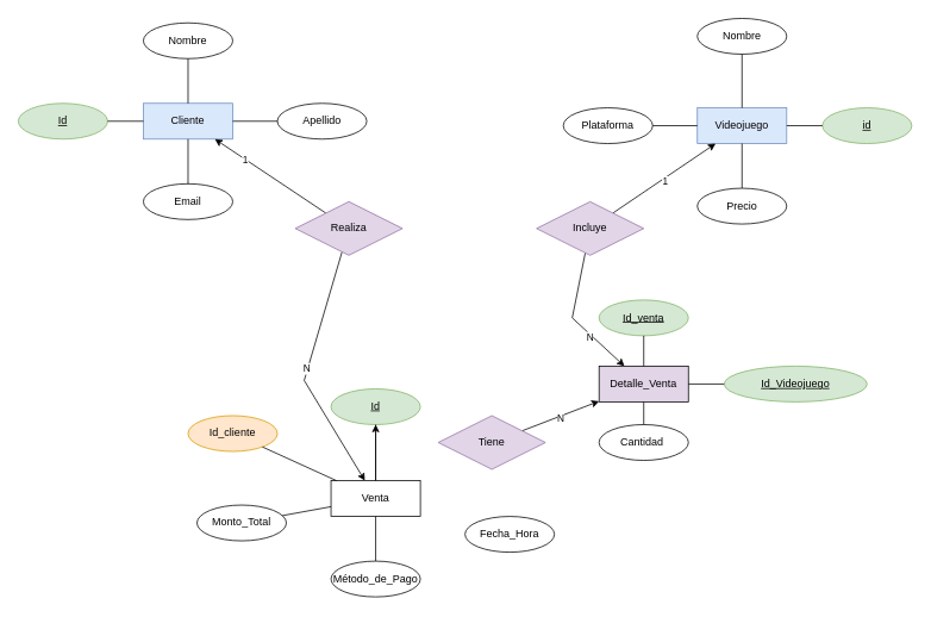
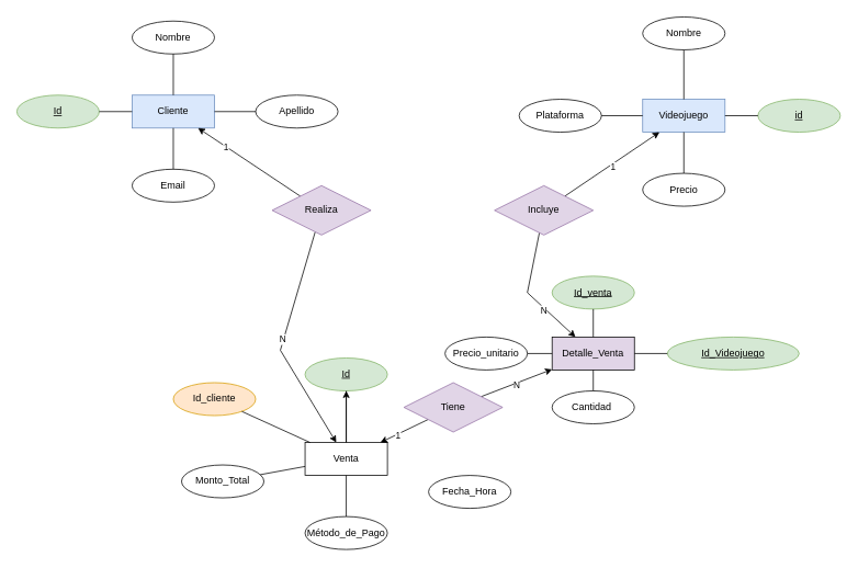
  <mxCell id="0" />
  <mxCell id="1" parent="0" />
  <mxCell id="2" value="" style="edgeStyle=orthogonalEdgeStyle;rounded=0;orthogonalLoop=1;jettySize=auto;html=1;" edge="1" parent="1" source="3" target="14"><mxGeometry relative="1" as="geometry" /></mxCell>
  <mxCell id="3" value="Venta" style="whiteSpace=wrap;html=1;align=center;" vertex="1" parent="1"><mxGeometry x="370" y="537.12" width="100" height="40" as="geometry" /></mxCell>
  <mxCell id="4" value="Videojuego" style="whiteSpace=wrap;html=1;align=center;fillColor=#dae8fc;strokeColor=#6c8ebf;" vertex="1" parent="1"><mxGeometry x="780" y="120" width="100" height="40" as="geometry" /></mxCell>
  <mxCell id="5" value="Cliente" style="whiteSpace=wrap;html=1;align=center;fillColor=#dae8fc;strokeColor=#6c8ebf;" vertex="1" parent="1"><mxGeometry x="160" y="115" width="100" height="40" as="geometry" /></mxCell>
  <mxCell id="6" value="Nombre" style="ellipse;whiteSpace=wrap;html=1;align=center;" vertex="1" parent="1"><mxGeometry x="160" y="25" width="100" height="40" as="geometry" /></mxCell>
  <mxCell id="7" value="Apellido" style="ellipse;whiteSpace=wrap;html=1;align=center;" vertex="1" parent="1"><mxGeometry x="310" y="115" width="100" height="40" as="geometry" /></mxCell>
  <mxCell id="8" value="Email" style="ellipse;whiteSpace=wrap;html=1;align=center;" vertex="1" parent="1"><mxGeometry x="160" y="205" width="100" height="40" as="geometry" /></mxCell>
  <mxCell id="9" value="Plataforma" style="ellipse;whiteSpace=wrap;html=1;align=center;" vertex="1" parent="1"><mxGeometry x="630" y="120" width="100" height="40" as="geometry" /></mxCell>
  <mxCell id="10" value="Nombre" style="ellipse;whiteSpace=wrap;html=1;align=center;" vertex="1" parent="1"><mxGeometry x="780" y="20" width="100" height="40" as="geometry" /></mxCell>
  <mxCell id="11" value="Precio" style="ellipse;whiteSpace=wrap;html=1;align=center;" vertex="1" parent="1"><mxGeometry x="780" y="210" width="100" height="40" as="geometry" /></mxCell>
  <mxCell id="12" value="Id" style="ellipse;whiteSpace=wrap;html=1;align=center;fontStyle=4;fillColor=#d5e8d4;strokeColor=#82b366;" vertex="1" parent="1"><mxGeometry x="20" y="115" width="100" height="40" as="geometry" /></mxCell>
  <mxCell id="13" value="id" style="ellipse;whiteSpace=wrap;html=1;align=center;fontStyle=4;fillColor=#d5e8d4;strokeColor=#82b366;" vertex="1" parent="1"><mxGeometry x="920" y="120" width="100" height="40" as="geometry" /></mxCell>
  <mxCell id="14" value="Id" style="ellipse;whiteSpace=wrap;html=1;align=center;fontStyle=4;fillColor=#d5e8d4;strokeColor=#82b366;" vertex="1" parent="1"><mxGeometry x="370" y="434.41" width="100" height="40" as="geometry" /></mxCell>
  <mxCell id="15" value="Método_de_Pago" style="ellipse;whiteSpace=wrap;html=1;align=center;" vertex="1" parent="1"><mxGeometry x="370" y="627.12" width="100" height="40" as="geometry" /></mxCell>
  <mxCell id="16" value="" style="endArrow=none;html=1;rounded=0;" edge="1" parent="1" source="11" target="4"><mxGeometry width="50" height="50" relative="1" as="geometry"><mxPoint x="1020" y="280" as="sourcePoint" /><mxPoint x="1070" y="230" as="targetPoint" /></mxGeometry></mxCell>
  <mxCell id="17" value="" style="endArrow=none;html=1;rounded=0;" edge="1" parent="1" source="13" target="4"><mxGeometry width="50" height="50" relative="1" as="geometry"><mxPoint x="1000" y="310" as="sourcePoint" /><mxPoint x="1000" y="260" as="targetPoint" /></mxGeometry></mxCell>
  <mxCell id="18" value="" style="endArrow=none;html=1;rounded=0;" edge="1" parent="1" source="4" target="10"><mxGeometry width="50" height="50" relative="1" as="geometry"><mxPoint x="830" y="110" as="sourcePoint" /><mxPoint x="830" y="60" as="targetPoint" /></mxGeometry></mxCell>
  <mxCell id="19" value="" style="endArrow=none;html=1;rounded=0;" edge="1" parent="1" source="4" target="9"><mxGeometry width="50" height="50" relative="1" as="geometry"><mxPoint x="730" y="180" as="sourcePoint" /><mxPoint x="730" y="130" as="targetPoint" /></mxGeometry></mxCell>
  <mxCell id="20" value="" style="endArrow=none;html=1;rounded=0;" edge="1" parent="1" source="5" target="6"><mxGeometry width="50" height="50" relative="1" as="geometry"><mxPoint x="230" y="135" as="sourcePoint" /><mxPoint x="230" y="85" as="targetPoint" /></mxGeometry></mxCell>
  <mxCell id="21" value="" style="endArrow=none;html=1;rounded=0;" edge="1" parent="1" source="5" target="7"><mxGeometry width="50" height="50" relative="1" as="geometry"><mxPoint x="290" y="195" as="sourcePoint" /><mxPoint x="290" y="145" as="targetPoint" /></mxGeometry></mxCell>
  <mxCell id="22" value="" style="endArrow=none;html=1;rounded=0;" edge="1" parent="1" source="5" target="12"><mxGeometry width="50" height="50" relative="1" as="geometry"><mxPoint x="150" y="235" as="sourcePoint" /><mxPoint x="150" y="185" as="targetPoint" /></mxGeometry></mxCell>
  <mxCell id="23" value="" style="endArrow=none;html=1;rounded=0;" edge="1" parent="1" source="8" target="5"><mxGeometry width="50" height="50" relative="1" as="geometry"><mxPoint x="220" y="275" as="sourcePoint" /><mxPoint x="220" y="225" as="targetPoint" /></mxGeometry></mxCell>
  <mxCell id="24" value="" style="endArrow=none;html=1;rounded=0;" edge="1" parent="1" source="3" target="14"><mxGeometry width="50" height="50" relative="1" as="geometry"><mxPoint x="415" y="557.12" as="sourcePoint" /><mxPoint x="420" y="491.12" as="targetPoint" /></mxGeometry></mxCell>
  <mxCell id="25" value="" style="endArrow=none;html=1;rounded=0;" edge="1" parent="1" source="15" target="3"><mxGeometry width="50" height="50" relative="1" as="geometry"><mxPoint x="445" y="677.12" as="sourcePoint" /><mxPoint x="445" y="627.12" as="targetPoint" /></mxGeometry></mxCell>
  <mxCell id="26" value="Fecha_Hora" style="ellipse;whiteSpace=wrap;html=1;align=center;" vertex="1" parent="1"><mxGeometry x="520" y="577.12" width="100" height="40" as="geometry" /></mxCell>
  <mxCell id="27" style="rounded=0;orthogonalLoop=1;jettySize=auto;html=1;" edge="1" parent="1" source="31" target="5"><mxGeometry relative="1" as="geometry" /></mxCell>
  <mxCell id="28" value="1" style="edgeLabel;html=1;align=center;verticalAlign=middle;resizable=0;points=[];" vertex="1" connectable="0" parent="27"><mxGeometry x="0.455" relative="1" as="geometry"><mxPoint as="offset" /></mxGeometry></mxCell>
  <mxCell id="29" style="rounded=0;orthogonalLoop=1;jettySize=auto;html=1;" edge="1" parent="1" source="31" target="3"><mxGeometry relative="1" as="geometry"><Array as="points"><mxPoint x="340" y="425" /></Array></mxGeometry></mxCell>
  <mxCell id="30" value="N" style="edgeLabel;html=1;align=center;verticalAlign=middle;resizable=0;points=[];" vertex="1" connectable="0" parent="29"><mxGeometry x="-0.03" y="-2" relative="1" as="geometry"><mxPoint as="offset" /></mxGeometry></mxCell>
  <mxCell id="31" value="Realiza" style="shape=rhombus;perimeter=rhombusPerimeter;whiteSpace=wrap;html=1;align=center;fillColor=#e1d5e7;strokeColor=#9673a6;" vertex="1" parent="1"><mxGeometry x="330" y="225" width="120" height="60" as="geometry" /></mxCell>
  <mxCell id="32" style="rounded=0;orthogonalLoop=1;jettySize=auto;html=1;" edge="1" parent="1" source="36" target="4"><mxGeometry relative="1" as="geometry" /></mxCell>
  <mxCell id="33" value="1" style="edgeLabel;html=1;align=center;verticalAlign=middle;resizable=0;points=[];" vertex="1" connectable="0" parent="32"><mxGeometry x="-0.025" y="-3" relative="1" as="geometry"><mxPoint as="offset" /></mxGeometry></mxCell>
  <mxCell id="34" style="rounded=0;orthogonalLoop=1;jettySize=auto;html=1;" edge="1" parent="1" source="36" target="39"><mxGeometry relative="1" as="geometry"><Array as="points"><mxPoint x="640" y="355" /></Array></mxGeometry></mxCell>
  <mxCell id="35" value="N" style="edgeLabel;html=1;align=center;verticalAlign=middle;resizable=0;points=[];" vertex="1" connectable="0" parent="34"><mxGeometry x="0.343" y="-2" relative="1" as="geometry"><mxPoint as="offset" /></mxGeometry></mxCell>
  <mxCell id="36" value="Incluye" style="shape=rhombus;perimeter=rhombusPerimeter;whiteSpace=wrap;html=1;align=center;fillColor=#e1d5e7;strokeColor=#9673a6;" vertex="1" parent="1"><mxGeometry x="600" y="225" width="120" height="60" as="geometry" /></mxCell>
  <mxCell id="37" value="Monto_Total" style="ellipse;whiteSpace=wrap;html=1;align=center;" vertex="1" parent="1"><mxGeometry x="220" y="564.41" width="100" height="40" as="geometry" /></mxCell>
  <mxCell id="38" value="" style="endArrow=none;html=1;rounded=0;" edge="1" parent="1" source="37" target="3"><mxGeometry width="50" height="50" relative="1" as="geometry"><mxPoint x="390" y="444.41" as="sourcePoint" /><mxPoint x="440" y="394.41" as="targetPoint" /></mxGeometry></mxCell>
  <mxCell id="39" value="Detalle_Venta" style="whiteSpace=wrap;html=1;align=center;fillColor=#e1d5e7;" vertex="1" parent="1"><mxGeometry x="670" y="409" width="100" height="40" as="geometry" /></mxCell>
  <mxCell id="40" value="Id_venta" style="ellipse;whiteSpace=wrap;html=1;align=center;fontStyle=4;fillColor=#d5e8d4;strokeColor=#82b366;" vertex="1" parent="1"><mxGeometry x="670" y="335" width="100" height="40" as="geometry" /></mxCell>
  <mxCell id="41" value="Id_Videojuego" style="ellipse;whiteSpace=wrap;html=1;align=center;fontStyle=4;fillColor=#d5e8d4;strokeColor=#82b366;" vertex="1" parent="1"><mxGeometry x="810" y="409" width="160" height="40" as="geometry" /></mxCell>
  <mxCell id="42" value="Cantidad&amp;nbsp;" style="ellipse;whiteSpace=wrap;html=1;align=center;" vertex="1" parent="1"><mxGeometry x="670" y="474.41" width="100" height="40" as="geometry" /></mxCell>
+ <mxCell id="43" value="Precio_unitario" style="ellipse;whiteSpace=wrap;html=1;align=center;" vertex="1" parent="1"><mxGeometry x="540" y="409" width="100" height="40" as="geometry" /></mxCell>
  <mxCell id="44" value="" style="endArrow=none;html=1;rounded=0;" edge="1" parent="1" source="39" target="40"><mxGeometry width="50" height="50" relative="1" as="geometry"><mxPoint x="480" y="425" as="sourcePoint" /><mxPoint x="530" y="375" as="targetPoint" /></mxGeometry></mxCell>
  <mxCell id="45" value="" style="endArrow=none;html=1;rounded=0;" edge="1" parent="1" source="39" target="41"><mxGeometry width="50" height="50" relative="1" as="geometry"><mxPoint x="760" y="479" as="sourcePoint" /><mxPoint x="760" y="445" as="targetPoint" /></mxGeometry></mxCell>
  <mxCell id="46" value="" style="endArrow=none;html=1;rounded=0;" edge="1" parent="1" source="42" target="39"><mxGeometry width="50" height="50" relative="1" as="geometry"><mxPoint x="760" y="509" as="sourcePoint" /><mxPoint x="760" y="475" as="targetPoint" /></mxGeometry></mxCell>
+ <mxCell id="47" value="" style="endArrow=none;html=1;rounded=0;" edge="1" parent="1" source="43" target="39"><mxGeometry width="50" height="50" relative="1" as="geometry"><mxPoint x="610" y="479" as="sourcePoint" /><mxPoint x="610" y="445" as="targetPoint" /></mxGeometry></mxCell>
+ <mxCell id="48" style="rounded=0;orthogonalLoop=1;jettySize=auto;html=1;" edge="1" parent="1" source="52" target="3"><mxGeometry relative="1" as="geometry" /></mxCell>
+ <mxCell id="49" value="1" style="edgeLabel;html=1;align=center;verticalAlign=middle;resizable=0;points=[];" vertex="1" connectable="0" parent="48"><mxGeometry x="0.303" y="1" relative="1" as="geometry"><mxPoint as="offset" /></mxGeometry></mxCell>
  <mxCell id="50" style="rounded=0;orthogonalLoop=1;jettySize=auto;html=1;" edge="1" parent="1" source="52" target="39"><mxGeometry relative="1" as="geometry" /></mxCell>
  <mxCell id="51" value="N" style="edgeLabel;html=1;align=center;verticalAlign=middle;resizable=0;points=[];" vertex="1" connectable="0" parent="50"><mxGeometry x="-0.029" y="-1" relative="1" as="geometry"><mxPoint as="offset" /></mxGeometry></mxCell>
  <mxCell id="52" value="Tiene" style="shape=rhombus;perimeter=rhombusPerimeter;whiteSpace=wrap;html=1;align=center;fillColor=#e1d5e7;strokeColor=#9673a6;" vertex="1" parent="1"><mxGeometry x="490" y="464.41" width="120" height="60" as="geometry" /></mxCell>
  <mxCell id="53" value="Id_cliente" style="ellipse;whiteSpace=wrap;html=1;align=center;fillColor=#ffe6cc;strokeColor=#d79b00;" vertex="1" parent="1"><mxGeometry x="210" y="464.41" width="100" height="40" as="geometry" /></mxCell>
  <mxCell id="54" value="" style="endArrow=none;html=1;rounded=0;" edge="1" parent="1" source="3" target="53"><mxGeometry width="50" height="50" relative="1" as="geometry"><mxPoint x="480" y="545" as="sourcePoint" /><mxPoint x="530" y="495" as="targetPoint" /></mxGeometry></mxCell>
